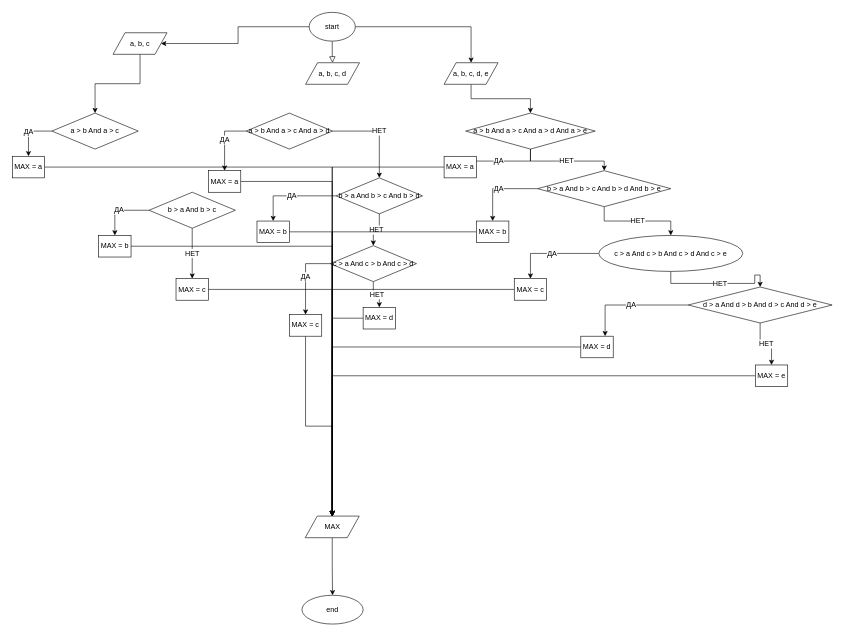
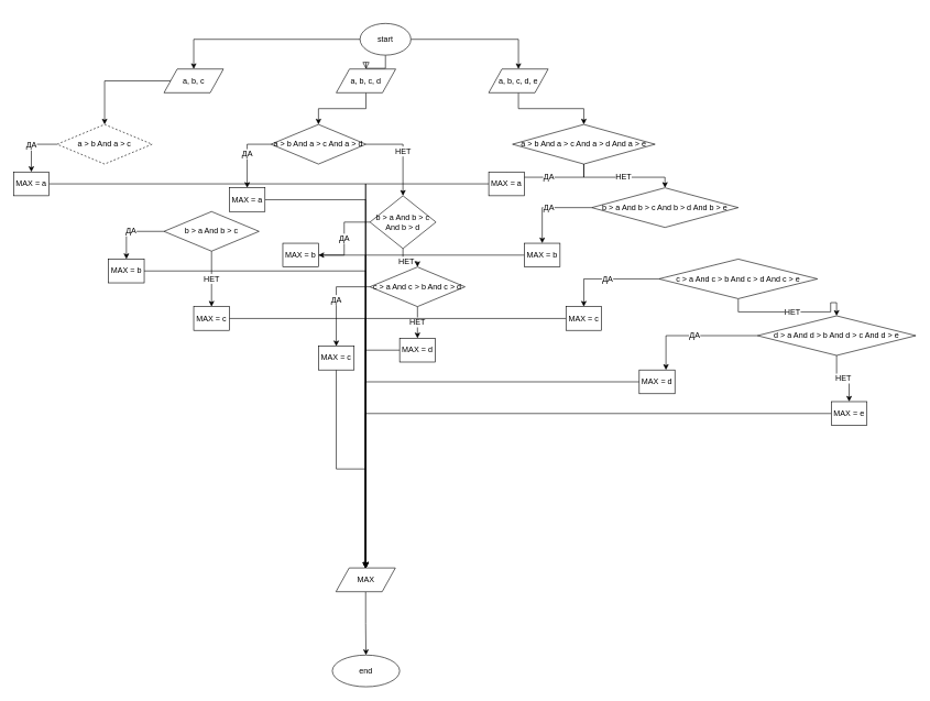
  <mxCell id="0" />
  <mxCell id="1" parent="0" />
  <mxCell id="2" value="" style="rounded=0;html=1;jettySize=auto;orthogonalLoop=1;fontSize=12;endArrow=block;endFill=0;endSize=8;strokeWidth=1;shadow=0;labelBackgroundColor=none;edgeStyle=orthogonalEdgeStyle;" parent="1" source="5" target="7" edge="1"><mxGeometry relative="1" as="geometry"><mxPoint x="474" y="186" as="sourcePoint" /><mxPoint x="554" y="246" as="targetPoint" /><Array as="points" /></mxGeometry></mxCell>
  <mxCell id="3" style="edgeStyle=orthogonalEdgeStyle;rounded=0;orthogonalLoop=1;jettySize=auto;html=1;fontSize=12;" edge="1" parent="1" source="5" target="20"><mxGeometry relative="1" as="geometry" /></mxCell>
  <mxCell id="4" style="edgeStyle=orthogonalEdgeStyle;rounded=0;orthogonalLoop=1;jettySize=auto;html=1;fontSize=12;" edge="1" parent="1" source="5" target="18"><mxGeometry relative="1" as="geometry" /></mxCell>
- <mxCell id="5" value="start" style="ellipse;whiteSpace=wrap;html=1;fontSize=12;" vertex="1" parent="1"><mxGeometry x="515" y="20" width="77" height="48" as="geometry" /></mxCell>
+ <mxCell id="5" value="start" style="ellipse;whiteSpace=wrap;html=1;fontSize=12;" vertex="1" parent="1"><mxGeometry x="545" y="35" width="77" height="48" as="geometry" /></mxCell>
+ <mxCell id="6" style="edgeStyle=orthogonalEdgeStyle;rounded=0;orthogonalLoop=1;jettySize=auto;html=1;fontSize=12;" edge="1" parent="1" source="7" target="11"><mxGeometry relative="1" as="geometry" /></mxCell>
  <mxCell id="7" value="a, b, c, d" style="shape=parallelogram;perimeter=parallelogramPerimeter;whiteSpace=wrap;html=1;fixedSize=1;fontSize=12;" vertex="1" parent="1"><mxGeometry x="509" y="104" width="90" height="36" as="geometry" /></mxCell>
  <mxCell id="8" value="end" style="ellipse;whiteSpace=wrap;html=1;fontSize=12;" vertex="1" parent="1"><mxGeometry x="503" y="992" width="102" height="48" as="geometry" /></mxCell>
  <mxCell id="9" value="ДА" style="edgeStyle=orthogonalEdgeStyle;rounded=0;orthogonalLoop=1;jettySize=auto;html=1;fontSize=12;" edge="1" parent="1" source="11" target="42"><mxGeometry relative="1" as="geometry" /></mxCell>
  <mxCell id="10" value="НЕТ" style="edgeStyle=orthogonalEdgeStyle;rounded=0;orthogonalLoop=1;jettySize=auto;html=1;fontSize=12;" edge="1" parent="1" source="11" target="29"><mxGeometry relative="1" as="geometry" /></mxCell>
  <mxCell id="11" value="a &amp;gt; b And a &amp;gt; c And a &amp;gt; d" style="rhombus;whiteSpace=wrap;html=1;fontSize=12;" vertex="1" parent="1"><mxGeometry x="410" y="188" width="144" height="60" as="geometry" /></mxCell>
  <mxCell id="12" value="НЕТ" style="edgeStyle=orthogonalEdgeStyle;rounded=0;orthogonalLoop=1;jettySize=auto;html=1;fontSize=12;" edge="1" parent="1" source="29" target="16"><mxGeometry relative="1" as="geometry" /></mxCell>
  <mxCell id="13" value="ДА" style="edgeStyle=orthogonalEdgeStyle;rounded=0;orthogonalLoop=1;jettySize=auto;html=1;fontSize=12;" edge="1" parent="1" source="29" target="23"><mxGeometry relative="1" as="geometry" /></mxCell>
  <mxCell id="14" value="ДА" style="edgeStyle=orthogonalEdgeStyle;rounded=0;orthogonalLoop=1;jettySize=auto;html=1;fontSize=12;" edge="1" parent="1" source="16" target="41"><mxGeometry relative="1" as="geometry" /></mxCell>
  <mxCell id="15" value="НЕТ" style="edgeStyle=orthogonalEdgeStyle;rounded=0;orthogonalLoop=1;jettySize=auto;html=1;fontSize=12;" edge="1" parent="1" source="16" target="26"><mxGeometry relative="1" as="geometry" /></mxCell>
- <mxCell id="16" value="c &amp;gt; a And c &amp;gt; b And c &amp;gt; d" style="rhombus;whiteSpace=wrap;html=1;fontSize=12;" vertex="1" parent="1"><mxGeometry x="550" y="409" width="144" height="60" as="geometry" /></mxCell>
+ <mxCell id="16" value="c &amp;gt; a And c &amp;gt; b And c &amp;gt; d" style="rhombus;whiteSpace=wrap;html=1;fontSize=12;" vertex="1" parent="1"><mxGeometry x="560" y="404" width="144" height="60" as="geometry" /></mxCell>
  <mxCell id="17" style="edgeStyle=orthogonalEdgeStyle;rounded=0;orthogonalLoop=1;jettySize=auto;html=1;fontSize=12;" edge="1" parent="1" source="18" target="45"><mxGeometry relative="1" as="geometry" /></mxCell>
  <mxCell id="18" value="a, b, c, d, e" style="shape=parallelogram;perimeter=parallelogramPerimeter;whiteSpace=wrap;html=1;fixedSize=1;fontSize=12;" vertex="1" parent="1"><mxGeometry x="740" y="104" width="90" height="36" as="geometry" /></mxCell>
  <mxCell id="19" style="edgeStyle=orthogonalEdgeStyle;rounded=0;orthogonalLoop=1;jettySize=auto;html=1;fontSize=12;" edge="1" parent="1" source="20" target="31"><mxGeometry relative="1" as="geometry" /></mxCell>
- <mxCell id="20" value="a, b, c" style="shape=parallelogram;perimeter=parallelogramPerimeter;whiteSpace=wrap;html=1;fixedSize=1;fontSize=12;" vertex="1" parent="1"><mxGeometry x="188" y="54" width="90" height="36" as="geometry" /></mxCell>
+ <mxCell id="20" value="a, b, c" style="shape=parallelogram;perimeter=parallelogramPerimeter;whiteSpace=wrap;html=1;fixedSize=1;fontSize=12;" vertex="1" parent="1"><mxGeometry x="248" y="104" width="90" height="36" as="geometry" /></mxCell>
  <mxCell id="21" style="edgeStyle=orthogonalEdgeStyle;rounded=0;orthogonalLoop=1;jettySize=auto;html=1;fontSize=12;" edge="1" parent="1" source="42" target="28"><mxGeometry relative="1" as="geometry" /></mxCell>
  <mxCell id="22" style="edgeStyle=orthogonalEdgeStyle;rounded=0;orthogonalLoop=1;jettySize=auto;html=1;fontSize=12;" edge="1" parent="1" source="23" target="28"><mxGeometry relative="1" as="geometry" /></mxCell>
  <mxCell id="23" value="MAX = b" style="rounded=0;whiteSpace=wrap;html=1;fontSize=12;" vertex="1" parent="1"><mxGeometry x="428" y="368" width="54" height="36" as="geometry" /></mxCell>
  <mxCell id="24" style="edgeStyle=orthogonalEdgeStyle;rounded=0;orthogonalLoop=1;jettySize=auto;html=1;fontSize=12;" edge="1" parent="1" source="41" target="28"><mxGeometry relative="1" as="geometry" /></mxCell>
  <mxCell id="25" style="edgeStyle=orthogonalEdgeStyle;rounded=0;orthogonalLoop=1;jettySize=auto;html=1;fontSize=12;" edge="1" parent="1" source="26" target="28"><mxGeometry relative="1" as="geometry" /></mxCell>
  <mxCell id="26" value="MAX = d" style="rounded=0;whiteSpace=wrap;html=1;fontSize=12;" vertex="1" parent="1"><mxGeometry x="605" y="512" width="54" height="36" as="geometry" /></mxCell>
  <mxCell id="27" style="edgeStyle=orthogonalEdgeStyle;rounded=0;orthogonalLoop=1;jettySize=auto;html=1;fontSize=12;" edge="1" parent="1" source="28" target="8"><mxGeometry relative="1" as="geometry" /></mxCell>
  <mxCell id="28" value="MAX" style="shape=parallelogram;perimeter=parallelogramPerimeter;whiteSpace=wrap;html=1;fixedSize=1;fontSize=12;" vertex="1" parent="1"><mxGeometry x="508.5" y="860" width="90" height="36" as="geometry" /></mxCell>
- <mxCell id="29" value="b &amp;gt; a And b &amp;gt; c And b &amp;gt; d" style="rhombus;whiteSpace=wrap;html=1;fontSize=12;" vertex="1" parent="1"><mxGeometry x="560" y="296" width="144" height="60" as="geometry" /></mxCell>
+ <mxCell id="29" value="b &amp;gt; a And b &amp;gt; c And b &amp;gt; d" style="rhombus;whiteSpace=wrap;html=1;fontSize=12;" vertex="1" parent="1"><mxGeometry x="560" y="296" width="100" height="80" as="geometry" /></mxCell>
  <mxCell id="30" value="ДА" style="edgeStyle=orthogonalEdgeStyle;rounded=0;orthogonalLoop=1;jettySize=auto;html=1;fontSize=12;" edge="1" parent="1" source="31" target="35"><mxGeometry relative="1" as="geometry" /></mxCell>
- <mxCell id="31" value="a &amp;gt; b And a &amp;gt; c " style="rhombus;whiteSpace=wrap;html=1;fontSize=12;" vertex="1" parent="1"><mxGeometry x="86" y="188" width="144" height="60" as="geometry" /></mxCell>
+ <mxCell id="31" value="a &amp;gt; b And a &amp;gt; c " style="rhombus;whiteSpace=wrap;html=1;fontSize=12;dashed=1;" vertex="1" parent="1"><mxGeometry x="86" y="188" width="144" height="60" as="geometry" /></mxCell>
  <mxCell id="32" value="НЕТ" style="edgeStyle=orthogonalEdgeStyle;rounded=0;orthogonalLoop=1;jettySize=auto;html=1;fontSize=12;" edge="1" parent="1" source="38" target="40"><mxGeometry relative="1" as="geometry"><mxPoint x="308" y="404" as="targetPoint" /></mxGeometry></mxCell>
  <mxCell id="33" value="ДА" style="edgeStyle=orthogonalEdgeStyle;rounded=0;orthogonalLoop=1;jettySize=auto;html=1;fontSize=12;" edge="1" parent="1" source="38" target="37"><mxGeometry relative="1" as="geometry" /></mxCell>
  <mxCell id="34" style="edgeStyle=orthogonalEdgeStyle;rounded=0;orthogonalLoop=1;jettySize=auto;html=1;fontSize=12;" edge="1" parent="1" source="35" target="28"><mxGeometry relative="1" as="geometry" /></mxCell>
  <mxCell id="35" value="MAX = a" style="rounded=0;whiteSpace=wrap;html=1;fontSize=12;" vertex="1" parent="1"><mxGeometry x="20" y="260" width="54" height="36" as="geometry" /></mxCell>
  <mxCell id="36" style="edgeStyle=orthogonalEdgeStyle;rounded=0;orthogonalLoop=1;jettySize=auto;html=1;fontSize=12;" edge="1" parent="1" source="37" target="28"><mxGeometry relative="1" as="geometry" /></mxCell>
  <mxCell id="37" value="MAX = b" style="rounded=0;whiteSpace=wrap;html=1;fontSize=12;" vertex="1" parent="1"><mxGeometry x="164" y="392" width="54" height="36" as="geometry" /></mxCell>
  <mxCell id="38" value="b &amp;gt; a And b &amp;gt; c " style="rhombus;whiteSpace=wrap;html=1;fontSize=12;" vertex="1" parent="1"><mxGeometry x="248" y="320" width="144" height="60" as="geometry" /></mxCell>
  <mxCell id="39" style="edgeStyle=orthogonalEdgeStyle;rounded=0;orthogonalLoop=1;jettySize=auto;html=1;fontSize=12;" edge="1" parent="1" source="40" target="28"><mxGeometry relative="1" as="geometry" /></mxCell>
  <mxCell id="40" value="MAX = c" style="rounded=0;whiteSpace=wrap;html=1;fontSize=12;" vertex="1" parent="1"><mxGeometry x="293" y="464" width="54" height="36" as="geometry" /></mxCell>
  <mxCell id="41" value="MAX = c" style="rounded=0;whiteSpace=wrap;html=1;fontSize=12;" vertex="1" parent="1"><mxGeometry x="482" y="524" width="54" height="36" as="geometry" /></mxCell>
  <mxCell id="42" value="MAX = a" style="rounded=0;whiteSpace=wrap;html=1;fontSize=12;" vertex="1" parent="1"><mxGeometry x="347" y="284" width="54" height="36" as="geometry" /></mxCell>
  <mxCell id="43" value="ДА" style="edgeStyle=orthogonalEdgeStyle;rounded=0;orthogonalLoop=1;jettySize=auto;html=1;fontSize=12;" edge="1" parent="1" source="45" target="59"><mxGeometry relative="1" as="geometry"><mxPoint x="740" y="284" as="targetPoint" /></mxGeometry></mxCell>
  <mxCell id="44" value="НЕТ" style="edgeStyle=orthogonalEdgeStyle;rounded=0;orthogonalLoop=1;jettySize=auto;html=1;fontSize=12;" edge="1" parent="1" source="45" target="55"><mxGeometry relative="1" as="geometry" /></mxCell>
  <mxCell id="45" value="a &amp;gt; b And a &amp;gt; c And a &amp;gt; d And a &amp;gt; e" style="rhombus;whiteSpace=wrap;html=1;fontSize=12;" vertex="1" parent="1"><mxGeometry x="776" y="188" width="216" height="60" as="geometry" /></mxCell>
- <mxCell id="46" value="НЕТ" style="edgeStyle=orthogonalEdgeStyle;rounded=0;orthogonalLoop=1;jettySize=auto;html=1;fontSize=12;" edge="1" parent="1" source="55" target="50"><mxGeometry relative="1" as="geometry" /></mxCell>
  <mxCell id="47" value="ДА" style="edgeStyle=orthogonalEdgeStyle;rounded=0;orthogonalLoop=1;jettySize=auto;html=1;fontSize=12;" edge="1" parent="1" source="55" target="52"><mxGeometry relative="1" as="geometry" /></mxCell>
  <mxCell id="48" value="ДА" style="edgeStyle=orthogonalEdgeStyle;rounded=0;orthogonalLoop=1;jettySize=auto;html=1;fontSize=12;" edge="1" parent="1" source="50" target="57"><mxGeometry relative="1" as="geometry" /></mxCell>
  <mxCell id="49" value="НЕТ" style="edgeStyle=orthogonalEdgeStyle;rounded=0;orthogonalLoop=1;jettySize=auto;html=1;fontSize=12;" edge="1" parent="1" source="50" target="62"><mxGeometry relative="1" as="geometry" /></mxCell>
- <mxCell id="50" value="c &amp;gt; a And c &amp;gt; b And c &amp;gt; d And c &amp;gt; e" style="ellipse;whiteSpace=wrap;html=1;fontSize=12;" vertex="1" parent="1"><mxGeometry x="998" y="392" width="240" height="60" as="geometry" /></mxCell>
+ <mxCell id="50" value="c &amp;gt; a And c &amp;gt; b And c &amp;gt; d And c &amp;gt; e" style="rhombus;whiteSpace=wrap;html=1;fontSize=12;" vertex="1" parent="1"><mxGeometry x="998" y="392" width="240" height="60" as="geometry" /></mxCell>
  <mxCell id="51" style="edgeStyle=orthogonalEdgeStyle;rounded=0;orthogonalLoop=1;jettySize=auto;html=1;fontSize=12;" edge="1" parent="1" source="52" target="28"><mxGeometry relative="1" as="geometry" /></mxCell>
  <mxCell id="52" value="MAX = b" style="rounded=0;whiteSpace=wrap;html=1;fontSize=12;" vertex="1" parent="1"><mxGeometry x="794" y="368" width="54" height="36" as="geometry" /></mxCell>
  <mxCell id="53" style="edgeStyle=orthogonalEdgeStyle;rounded=0;orthogonalLoop=1;jettySize=auto;html=1;fontSize=12;" edge="1" parent="1" source="54" target="28"><mxGeometry relative="1" as="geometry" /></mxCell>
  <mxCell id="54" value="MAX = d" style="rounded=0;whiteSpace=wrap;html=1;fontSize=12;" vertex="1" parent="1"><mxGeometry x="968" y="560" width="54" height="36" as="geometry" /></mxCell>
  <mxCell id="55" value="b &amp;gt; a And b &amp;gt; c And b &amp;gt; d And b &amp;gt; e" style="rhombus;whiteSpace=wrap;html=1;fontSize=12;" vertex="1" parent="1"><mxGeometry x="896" y="284" width="222" height="60" as="geometry" /></mxCell>
  <mxCell id="56" style="edgeStyle=orthogonalEdgeStyle;rounded=0;orthogonalLoop=1;jettySize=auto;html=1;fontSize=12;" edge="1" parent="1" source="57" target="28"><mxGeometry relative="1" as="geometry" /></mxCell>
  <mxCell id="57" value="MAX = c" style="rounded=0;whiteSpace=wrap;html=1;fontSize=12;" vertex="1" parent="1"><mxGeometry x="857" y="464" width="54" height="36" as="geometry" /></mxCell>
  <mxCell id="58" style="edgeStyle=orthogonalEdgeStyle;rounded=0;orthogonalLoop=1;jettySize=auto;html=1;fontSize=12;" edge="1" parent="1" source="59" target="28"><mxGeometry relative="1" as="geometry" /></mxCell>
  <mxCell id="59" value="MAX = a" style="rounded=0;whiteSpace=wrap;html=1;fontSize=12;" vertex="1" parent="1"><mxGeometry x="740" y="260" width="54" height="36" as="geometry" /></mxCell>
  <mxCell id="60" value="ДА" style="edgeStyle=orthogonalEdgeStyle;rounded=0;orthogonalLoop=1;jettySize=auto;html=1;entryX=0.75;entryY=0;entryDx=0;entryDy=0;fontSize=12;" edge="1" parent="1" source="62" target="54"><mxGeometry relative="1" as="geometry" /></mxCell>
  <mxCell id="61" value="НЕТ" style="edgeStyle=orthogonalEdgeStyle;rounded=0;orthogonalLoop=1;jettySize=auto;html=1;fontSize=12;" edge="1" parent="1" source="62" target="64"><mxGeometry relative="1" as="geometry" /></mxCell>
  <mxCell id="62" value="d &amp;gt; a And d &amp;gt; b And d &amp;gt; c And d &amp;gt; e" style="rhombus;whiteSpace=wrap;html=1;fontSize=12;" vertex="1" parent="1"><mxGeometry x="1147" y="478" width="240" height="60" as="geometry" /></mxCell>
  <mxCell id="63" style="edgeStyle=orthogonalEdgeStyle;rounded=0;orthogonalLoop=1;jettySize=auto;html=1;fontSize=12;" edge="1" parent="1" source="64" target="28"><mxGeometry relative="1" as="geometry" /></mxCell>
  <mxCell id="64" value="MAX = e" style="rounded=0;whiteSpace=wrap;html=1;fontSize=12;" vertex="1" parent="1"><mxGeometry x="1259" y="608" width="54" height="36" as="geometry" /></mxCell>
